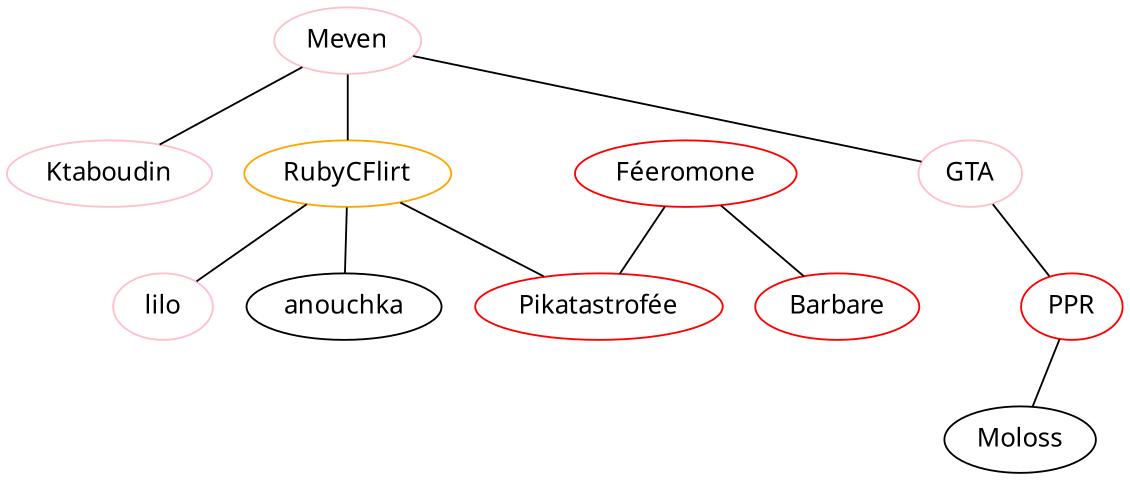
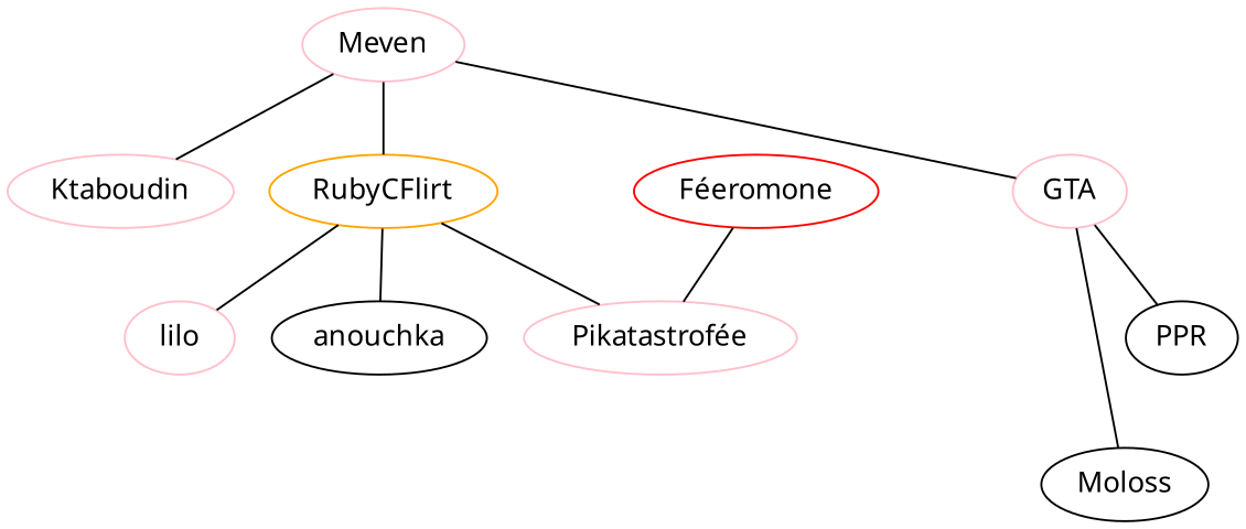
  graph {
    fontname="Noto Sans"
    node [color=pink fontname="Noto Sans"]
    edge [fontname="Noto Sans"]
    n1 [fillcolor=blue label=Meven]
    n2 [label=Ktaboudin]
    n3 [color=orange label=RubyCFlirt]
    n4 [fillcolor=blue label=GTA]
    n5 [label=lilo]
    n6 [label=anouchka color=""]
-   n7 [color=red label="Pikatastrofée"]
+   n7 [label="Pikatastrofée"]
    n8 [color=black fillcolor=blue label=Moloss]
-   n9 [color=red fillcolor=blue label=PPR]
+   n9 [color=black fillcolor=blue label=PPR]
    n10 [color=red fillcolor=green label="Féeromone"]
-   n11 [color=red label=Barbare]
    n1 -- n2
    n1 -- n3
    n1 -- n4
    n3 -- n5
    n3 -- n6
    n3 -- n7
-   n9 -- n8
+   n4 -- n8
    n4 -- n9
    n10 -- n7
-   n10 -- n11
  }
